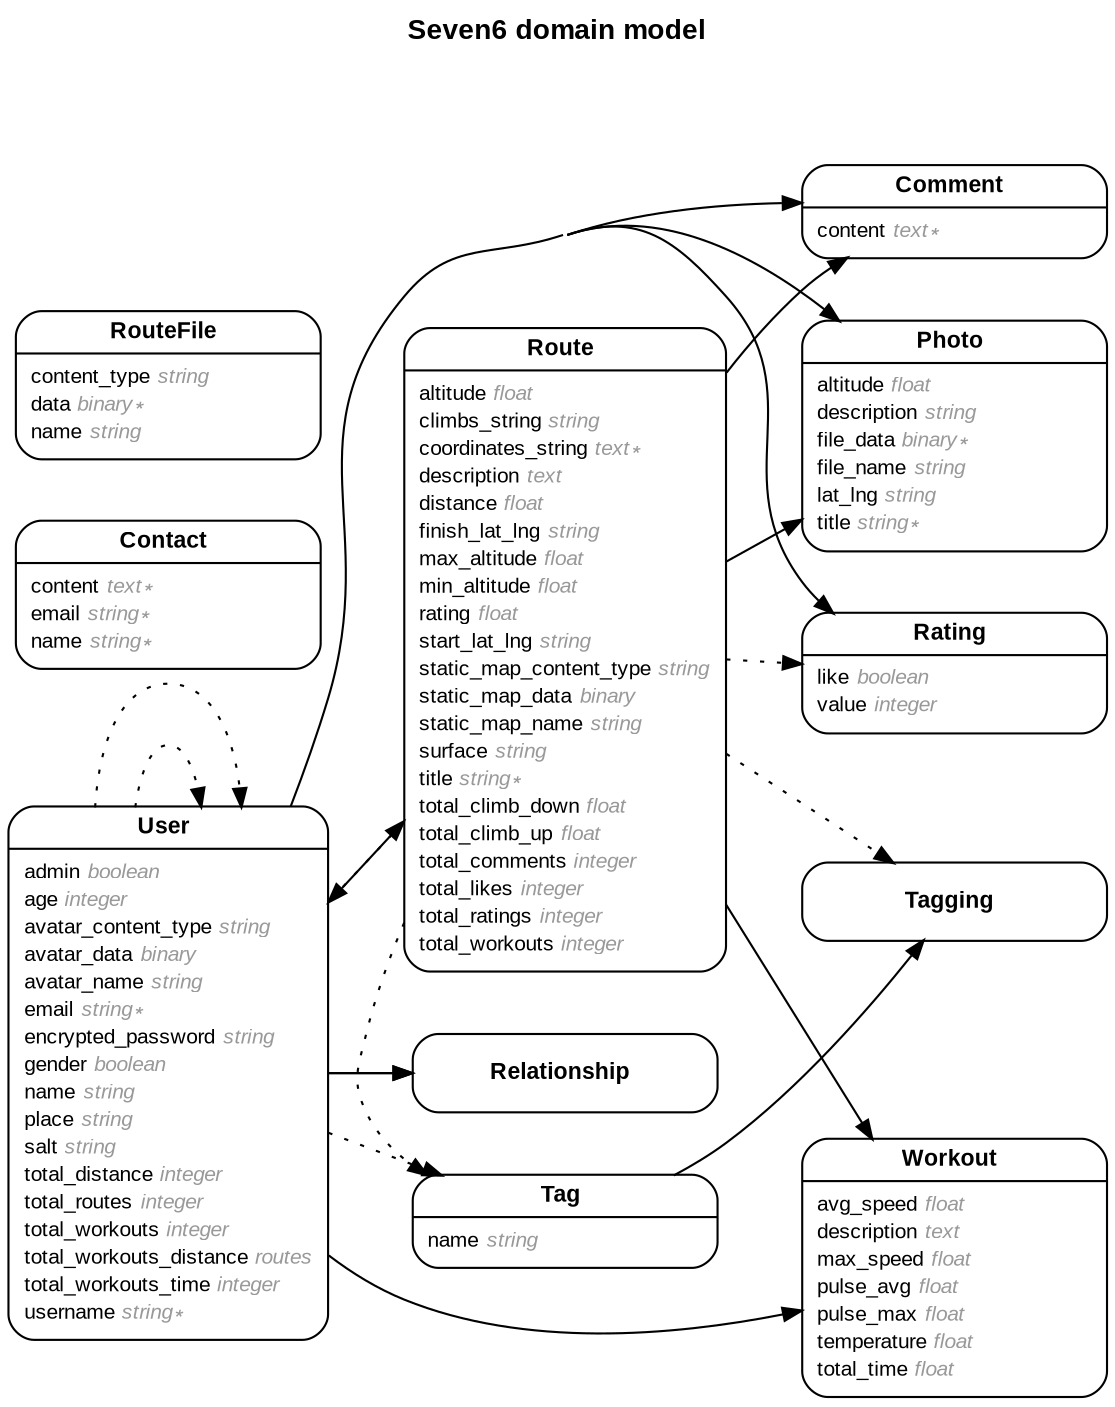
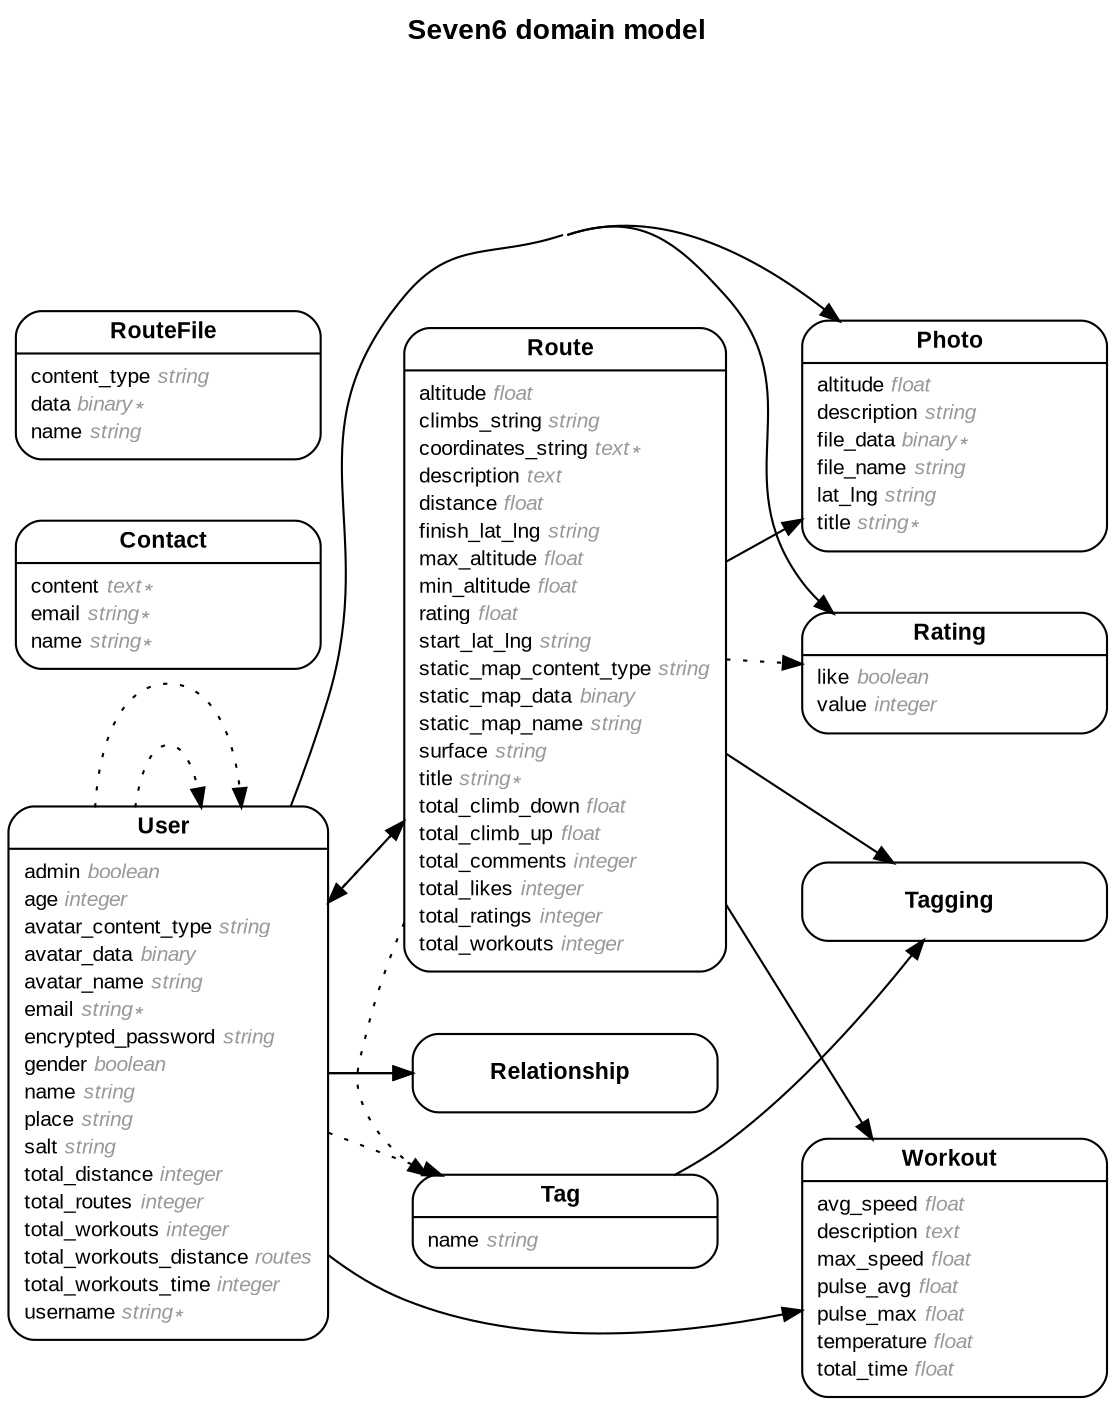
  digraph {
    concentrate=true
    fontname="Arial Bold"
    fontsize=13
    label="Seven6 domain model\n\n"
    labelloc=t
    nodesep=0.4
    rankdir=LR
    ranksep=0.5
    node [fontname=Arial fontsize=10 margin="0.07,0.05" penwidth=1.0 shape=Mrecord]
    edge [arrowhead=normal arrowsize=0.9 arrowtail=none dir=both fontname=Arial fontsize=7 labelangle=32 labeldistance=1.8 penwidth=1.0 weight=2]
-   n1 [label=<<table border="0" align="center" cellspacing="0.5" cellpadding="0" width="134">   <tr><td align="center" valign="bottom" width="130"><font face="Arial Bold" point-size="11">Comment</font></td></tr> </table> | <table border="0" align="left" cellspacing="2" cellpadding="0" width="134">   <tr><td align="left" width="130" port="content">content <font face="Arial Italic" color="grey60">text ∗</font></td></tr> </table> >]
    n2 [label=<<table border="0" align="center" cellspacing="0.5" cellpadding="0" width="134">   <tr><td align="center" valign="bottom" width="130"><font face="Arial Bold" point-size="11">Contact</font></td></tr> </table> | <table border="0" align="left" cellspacing="2" cellpadding="0" width="134">   <tr><td align="left" width="130" port="content">content <font face="Arial Italic" color="grey60">text ∗</font></td></tr>   <tr><td align="left" width="130" port="email">email <font face="Arial Italic" color="grey60">string ∗</font></td></tr>   <tr><td align="left" width="130" port="name">name <font face="Arial Italic" color="grey60">string ∗</font></td></tr> </table> >]
    n3 [label=<<table border="0" align="center" cellspacing="0.5" cellpadding="0" width="134">   <tr><td align="center" valign="bottom" width="130"><font face="Arial Bold" point-size="11">Photo</font></td></tr> </table> | <table border="0" align="left" cellspacing="2" cellpadding="0" width="134">   <tr><td align="left" width="130" port="altitude">altitude <font face="Arial Italic" color="grey60">float</font></td></tr>   <tr><td align="left" width="130" port="description">description <font face="Arial Italic" color="grey60">string</font></td></tr>   <tr><td align="left" width="130" port="file_data">file_data <font face="Arial Italic" color="grey60">binary ∗</font></td></tr>   <tr><td align="left" width="130" port="file_name">file_name <font face="Arial Italic" color="grey60">string</font></td></tr>   <tr><td align="left" width="130" port="lat_lng">lat_lng <font face="Arial Italic" color="grey60">string</font></td></tr>   <tr><td align="left" width="130" port="title">title <font face="Arial Italic" color="grey60">string ∗</font></td></tr> </table> >]
    n4 [label=<<table border="0" align="center" cellspacing="0.5" cellpadding="0" width="134">   <tr><td align="center" valign="bottom" width="130"><font face="Arial Bold" point-size="11">Rating</font></td></tr> </table> | <table border="0" align="left" cellspacing="2" cellpadding="0" width="134">   <tr><td align="left" width="130" port="like">like <font face="Arial Italic" color="grey60">boolean</font></td></tr>   <tr><td align="left" width="130" port="value">value <font face="Arial Italic" color="grey60">integer</font></td></tr> </table> >]
    n5 [label=<<table border="0" align="center" cellspacing="0.5" cellpadding="0" width="134">   <tr><td align="center" valign="bottom" width="130"><font face="Arial Bold" point-size="11">Relationship</font></td></tr> </table> >]
    n6 [label=<<table border="0" align="center" cellspacing="0.5" cellpadding="0" width="134">   <tr><td align="center" valign="bottom" width="130"><font face="Arial Bold" point-size="11">Route</font></td></tr> </table> | <table border="0" align="left" cellspacing="2" cellpadding="0" width="134">   <tr><td align="left" width="130" port="altitude">altitude <font face="Arial Italic" color="grey60">float</font></td></tr>   <tr><td align="left" width="130" port="climbs_string">climbs_string <font face="Arial Italic" color="grey60">string</font></td></tr>   <tr><td align="left" width="130" port="coordinates_string">coordinates_string <font face="Arial Italic" color="grey60">text ∗</font></td></tr>   <tr><td align="left" width="130" port="description">description <font face="Arial Italic" color="grey60">text</font></td></tr>   <tr><td align="left" width="130" port="distance">distance <font face="Arial Italic" color="grey60">float</font></td></tr>   <tr><td align="left" width="130" port="finish_lat_lng">finish_lat_lng <font face="Arial Italic" color="grey60">string</font></td></tr>   <tr><td align="left" width="130" port="max_altitude">max_altitude <font face="Arial Italic" color="grey60">float</font></td></tr>   <tr><td align="left" width="130" port="min_altitude">min_altitude <font face="Arial Italic" color="grey60">float</font></td></tr>   <tr><td align="left" width="130" port="rating">rating <font face="Arial Italic" color="grey60">float</font></td></tr>   <tr><td align="left" width="130" port="start_lat_lng">start_lat_lng <font face="Arial Italic" color="grey60">string</font></td></tr>   <tr><td align="left" width="130" port="static_map_content_type">static_map_content_type <font face="Arial Italic" color="grey60">string</font></td></tr>   <tr><td align="left" width="130" port="static_map_data">static_map_data <font face="Arial Italic" color="grey60">binary</font></td></tr>   <tr><td align="left" width="130" port="static_map_name">static_map_name <font face="Arial Italic" color="grey60">string</font></td></tr>   <tr><td align="left" width="130" port="surface">surface <font face="Arial Italic" color="grey60">string</font></td></tr>   <tr><td align="left" width="130" port="title">title <font face="Arial Italic" color="grey60">string ∗</font></td></tr>   <tr><td align="left" width="130" port="total_climb_down">total_climb_down <font face="Arial Italic" color="grey60">float</font></td></tr>   <tr><td align="left" width="130" port="total_climb_up">total_climb_up <font face="Arial Italic" color="grey60">float</font></td></tr>   <tr><td align="left" width="130" port="total_comments">total_comments <font face="Arial Italic" color="grey60">integer</font></td></tr>   <tr><td align="left" width="130" port="total_likes">total_likes <font face="Arial Italic" color="grey60">integer</font></td></tr>   <tr><td align="left" width="130" port="total_ratings">total_ratings <font face="Arial Italic" color="grey60">integer</font></td></tr>   <tr><td align="left" width="130" port="total_workouts">total_workouts <font face="Arial Italic" color="grey60">integer</font></td></tr> </table> >]
    n7 [label=<<table border="0" align="center" cellspacing="0.5" cellpadding="0" width="134">   <tr><td align="center" valign="bottom" width="130"><font face="Arial Bold" point-size="11">Tag</font></td></tr> </table> | <table border="0" align="left" cellspacing="2" cellpadding="0" width="134">   <tr><td align="left" width="130" port="name">name <font face="Arial Italic" color="grey60">string</font></td></tr> </table> >]
    n8 [label=<<table border="0" align="center" cellspacing="0.5" cellpadding="0" width="134">   <tr><td align="center" valign="bottom" width="130"><font face="Arial Bold" point-size="11">Tagging</font></td></tr> </table> >]
    n9 [label=<<table border="0" align="center" cellspacing="0.5" cellpadding="0" width="134">   <tr><td align="center" valign="bottom" width="130"><font face="Arial Bold" point-size="11">User</font></td></tr> </table> | <table border="0" align="left" cellspacing="2" cellpadding="0" width="134">   <tr><td align="left" width="130" port="admin">admin <font face="Arial Italic" color="grey60">boolean</font></td></tr>   <tr><td align="left" width="130" port="age">age <font face="Arial Italic" color="grey60">integer</font></td></tr>   <tr><td align="left" width="130" port="avatar_content_type">avatar_content_type <font face="Arial Italic" color="grey60">string</font></td></tr>   <tr><td align="left" width="130" port="avatar_data">avatar_data <font face="Arial Italic" color="grey60">binary</font></td></tr>   <tr><td align="left" width="130" port="avatar_name">avatar_name <font face="Arial Italic" color="grey60">string</font></td></tr>   <tr><td align="left" width="130" port="email">email <font face="Arial Italic" color="grey60">string ∗</font></td></tr>   <tr><td align="left" width="130" port="encrypted_password">encrypted_password <font face="Arial Italic" color="grey60">string</font></td></tr>   <tr><td align="left" width="130" port="gender">gender <font face="Arial Italic" color="grey60">boolean</font></td></tr>   <tr><td align="left" width="130" port="name">name <font face="Arial Italic" color="grey60">string</font></td></tr>   <tr><td align="left" width="130" port="place">place <font face="Arial Italic" color="grey60">string</font></td></tr>   <tr><td align="left" width="130" port="salt">salt <font face="Arial Italic" color="grey60">string</font></td></tr>   <tr><td align="left" width="130" port="total_distance">total_distance <font face="Arial Italic" color="grey60">integer</font></td></tr>   <tr><td align="left" width="130" port="total_routes">total_routes <font face="Arial Italic" color="grey60">integer</font></td></tr>   <tr><td align="left" width="130" port="total_workouts">total_workouts <font face="Arial Italic" color="grey60">integer</font></td></tr>   <tr><td align="left" width="130" port="total_workouts_distance">total_workouts_distance <font face="Arial Italic" color="grey60">routes</font></td></tr>   <tr><td align="left" width="130" port="total_workouts_time">total_workouts_time <font face="Arial Italic" color="grey60">integer</font></td></tr>   <tr><td align="left" width="130" port="username">username <font face="Arial Italic" color="grey60">string ∗</font></td></tr> </table> >]
    n10 [label=<<table border="0" align="center" cellspacing="0.5" cellpadding="0" width="134">   <tr><td align="center" valign="bottom" width="130"><font face="Arial Bold" point-size="11">Workout</font></td></tr> </table> | <table border="0" align="left" cellspacing="2" cellpadding="0" width="134">   <tr><td align="left" width="130" port="avg_speed">avg_speed <font face="Arial Italic" color="grey60">float</font></td></tr>   <tr><td align="left" width="130" port="description">description <font face="Arial Italic" color="grey60">text</font></td></tr>   <tr><td align="left" width="130" port="max_speed">max_speed <font face="Arial Italic" color="grey60">float</font></td></tr>   <tr><td align="left" width="130" port="pulse_avg">pulse_avg <font face="Arial Italic" color="grey60">float</font></td></tr>   <tr><td align="left" width="130" port="pulse_max">pulse_max <font face="Arial Italic" color="grey60">float</font></td></tr>   <tr><td align="left" width="130" port="temperature">temperature <font face="Arial Italic" color="grey60">float</font></td></tr>   <tr><td align="left" width="130" port="total_time">total_time <font face="Arial Italic" color="grey60">float</font></td></tr> </table> >]
    n11 [label=<<table border="0" align="center" cellspacing="0.5" cellpadding="0" width="134">   <tr><td align="center" valign="bottom" width="130"><font face="Arial Bold" point-size="11">RouteFile</font></td></tr> </table> | <table border="0" align="left" cellspacing="2" cellpadding="0" width="134">   <tr><td align="left" width="130" port="content_type">content_type <font face="Arial Italic" color="grey60">string</font></td></tr>   <tr><td align="left" width="130" port="data">data <font face="Arial Italic" color="grey60">binary ∗</font></td></tr>   <tr><td align="left" width="130" port="name">name <font face="Arial Italic" color="grey60">string</font></td></tr> </table> >]
-   n6 -> n1
    n6 -> n3
    n6 -> n4 [style=dotted]
    n6 -> n7 [constraint=false style=dotted]
-   n6 -> n8 [style=dotted]
+   n6 -> n8
    n6 -> n9 [constraint=false style=dotted]
    n6 -> n10
    n7 -> n8
-   n9 -> n1
    n9 -> n3
    n9 -> n4
    n9 -> n5
    n9 -> n5
    n9 -> n6
    n9 -> n7 [style=dotted]
    n9 -> n9 [constraint=false style=dotted weight=1]
    n9 -> n9 [constraint=false style=dotted weight=1]
    n9 -> n10
  }
